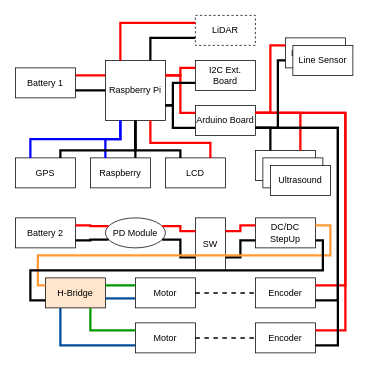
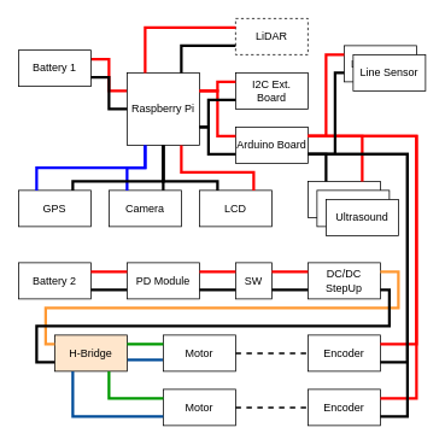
  <mxCell id="0" />
  <mxCell id="1" parent="0" />
  <mxCell id="2" style="edgeStyle=orthogonalEdgeStyle;rounded=0;orthogonalLoop=1;jettySize=auto;html=1;exitX=1;exitY=0.25;exitDx=0;exitDy=0;entryX=0;entryY=0.25;entryDx=0;entryDy=0;strokeColor=#ff0000;strokeWidth=3;endArrow=none;endFill=0;" edge="1" parent="1" source="3" target="5"><mxGeometry relative="1" as="geometry" /></mxCell>
- <mxCell id="3" value="Battery 1" style="rounded=0;whiteSpace=wrap;html=1;" vertex="1" parent="1"><mxGeometry x="20" y="90" width="80" height="40" as="geometry" /></mxCell>
+ <mxCell id="3" value="Battery 1" style="rounded=0;whiteSpace=wrap;html=1;" vertex="1" parent="1"><mxGeometry x="20" y="55" width="80" height="40" as="geometry" /></mxCell>
  <mxCell id="4" value="Battery 2" style="rounded=0;whiteSpace=wrap;html=1;" vertex="1" parent="1"><mxGeometry x="20" y="290" width="80" height="40" as="geometry" /></mxCell>
  <mxCell id="5" value="Raspberry Pi" style="rounded=0;whiteSpace=wrap;html=1;" vertex="1" parent="1"><mxGeometry x="140" y="80" width="80" height="80" as="geometry" /></mxCell>
  <mxCell id="6" value="H-Bridge" style="rounded=0;whiteSpace=wrap;html=1;fillColor=#ffe6cc;" vertex="1" parent="1"><mxGeometry x="60" y="370" width="80" height="40" as="geometry" /></mxCell>
- <mxCell id="7" value="PD Module" style="ellipse;whiteSpace=wrap;html=1;" vertex="1" parent="1"><mxGeometry x="140" y="290" width="80" height="40" as="geometry" /></mxCell>
+ <mxCell id="7" value="PD Module" style="rounded=0;whiteSpace=wrap;html=1;" vertex="1" parent="1"><mxGeometry x="140" y="290" width="80" height="40" as="geometry" /></mxCell>
  <mxCell id="8" value="Motor" style="rounded=0;whiteSpace=wrap;html=1;" vertex="1" parent="1"><mxGeometry x="180" y="370" width="80" height="40" as="geometry" /></mxCell>
  <mxCell id="9" value="Encoder" style="rounded=0;whiteSpace=wrap;html=1;" vertex="1" parent="1"><mxGeometry x="340" y="370" width="80" height="40" as="geometry" /></mxCell>
  <mxCell id="10" value="Motor" style="rounded=0;whiteSpace=wrap;html=1;" vertex="1" parent="1"><mxGeometry x="180" y="430" width="80" height="40" as="geometry" /></mxCell>
  <mxCell id="11" value="Encoder" style="rounded=0;whiteSpace=wrap;html=1;" vertex="1" parent="1"><mxGeometry x="340" y="430" width="80" height="40" as="geometry" /></mxCell>
- <mxCell id="12" value="SW" style="rounded=0;whiteSpace=wrap;html=1;" vertex="1" parent="1"><mxGeometry x="260" y="290" width="40" height="70" as="geometry" /></mxCell>
+ <mxCell id="12" value="SW" style="rounded=0;whiteSpace=wrap;html=1;" vertex="1" parent="1"><mxGeometry x="260" y="290" width="40" height="40" as="geometry" /></mxCell>
  <mxCell id="13" value="DC/DC StepUp" style="rounded=0;whiteSpace=wrap;html=1;" vertex="1" parent="1"><mxGeometry x="340" y="290" width="80" height="40" as="geometry" /></mxCell>
  <mxCell id="14" style="edgeStyle=orthogonalEdgeStyle;rounded=0;orthogonalLoop=1;jettySize=auto;html=1;exitX=1;exitY=0.25;exitDx=0;exitDy=0;entryX=0;entryY=0.25;entryDx=0;entryDy=0;strokeColor=#ff0000;strokeWidth=3;endArrow=none;endFill=0;" edge="1" parent="1" source="4" target="7"><mxGeometry relative="1" as="geometry"><mxPoint x="110" y="160" as="sourcePoint" /><mxPoint x="230" y="160" as="targetPoint" /></mxGeometry></mxCell>
  <mxCell id="15" style="edgeStyle=orthogonalEdgeStyle;rounded=0;orthogonalLoop=1;jettySize=auto;html=1;exitX=1;exitY=0.75;exitDx=0;exitDy=0;entryX=0;entryY=0.75;entryDx=0;entryDy=0;strokeColor=#000000;strokeWidth=3;endArrow=none;endFill=0;" edge="1" parent="1" source="4" target="7"><mxGeometry relative="1" as="geometry"><mxPoint x="110" y="310" as="sourcePoint" /><mxPoint x="150" y="310" as="targetPoint" /></mxGeometry></mxCell>
  <mxCell id="16" style="edgeStyle=orthogonalEdgeStyle;rounded=0;orthogonalLoop=1;jettySize=auto;html=1;exitX=1;exitY=0.75;exitDx=0;exitDy=0;entryX=0;entryY=0.5;entryDx=0;entryDy=0;strokeColor=#000000;strokeWidth=3;endArrow=none;endFill=0;" edge="1" parent="1" source="3" target="5"><mxGeometry relative="1" as="geometry"><mxPoint x="110" y="110" as="sourcePoint" /><mxPoint x="230" y="120" as="targetPoint" /></mxGeometry></mxCell>
  <mxCell id="17" style="edgeStyle=orthogonalEdgeStyle;rounded=0;orthogonalLoop=1;jettySize=auto;html=1;exitX=1;exitY=0.25;exitDx=0;exitDy=0;entryX=0;entryY=0.25;entryDx=0;entryDy=0;strokeColor=#ff0000;strokeWidth=3;endArrow=none;endFill=0;" edge="1" parent="1" source="7" target="12"><mxGeometry relative="1" as="geometry"><mxPoint x="110" y="310" as="sourcePoint" /><mxPoint x="150" y="310" as="targetPoint" /></mxGeometry></mxCell>
  <mxCell id="18" style="edgeStyle=orthogonalEdgeStyle;rounded=0;orthogonalLoop=1;jettySize=auto;html=1;entryX=0;entryY=0.75;entryDx=0;entryDy=0;strokeColor=#000000;strokeWidth=3;endArrow=none;endFill=0;exitX=1;exitY=0.75;exitDx=0;exitDy=0;" edge="1" parent="1" source="7" target="12"><mxGeometry relative="1" as="geometry"><mxPoint x="240" y="340" as="sourcePoint" /><mxPoint x="150" y="330" as="targetPoint" /></mxGeometry></mxCell>
  <mxCell id="19" style="edgeStyle=orthogonalEdgeStyle;rounded=0;orthogonalLoop=1;jettySize=auto;html=1;exitX=1;exitY=0.25;exitDx=0;exitDy=0;entryX=0;entryY=0.25;entryDx=0;entryDy=0;strokeColor=#ff0000;strokeWidth=3;endArrow=none;endFill=0;" edge="1" parent="1" source="12" target="13"><mxGeometry relative="1" as="geometry"><mxPoint x="230" y="310" as="sourcePoint" /><mxPoint x="270" y="310" as="targetPoint" /></mxGeometry></mxCell>
  <mxCell id="20" style="edgeStyle=orthogonalEdgeStyle;rounded=0;orthogonalLoop=1;jettySize=auto;html=1;entryX=0;entryY=0.75;entryDx=0;entryDy=0;strokeColor=#000000;strokeWidth=3;endArrow=none;endFill=0;exitX=1;exitY=0.75;exitDx=0;exitDy=0;" edge="1" parent="1" source="12" target="13"><mxGeometry relative="1" as="geometry"><mxPoint x="230" y="330" as="sourcePoint" /><mxPoint x="270" y="330" as="targetPoint" /></mxGeometry></mxCell>
  <mxCell id="21" style="edgeStyle=orthogonalEdgeStyle;rounded=0;orthogonalLoop=1;jettySize=auto;html=1;exitX=1;exitY=0.25;exitDx=0;exitDy=0;entryX=0;entryY=0.25;entryDx=0;entryDy=0;strokeColor=#FF9933;strokeWidth=3;endArrow=none;endFill=0;" edge="1" parent="1" source="13" target="6"><mxGeometry relative="1" as="geometry"><mxPoint x="310" y="310" as="sourcePoint" /><mxPoint x="350" y="310" as="targetPoint" /><Array as="points"><mxPoint x="440" y="300" /><mxPoint x="440" y="340" /><mxPoint x="50" y="340" /><mxPoint x="50" y="380" /></Array></mxGeometry></mxCell>
  <mxCell id="22" style="edgeStyle=orthogonalEdgeStyle;rounded=0;orthogonalLoop=1;jettySize=auto;html=1;entryX=1;entryY=0.75;entryDx=0;entryDy=0;strokeColor=#000000;strokeWidth=3;endArrow=none;endFill=0;exitX=0;exitY=0.75;exitDx=0;exitDy=0;" edge="1" parent="1" source="6" target="13"><mxGeometry relative="1" as="geometry"><mxPoint x="310" y="330" as="sourcePoint" /><mxPoint x="350" y="330" as="targetPoint" /><Array as="points"><mxPoint x="40" y="400" /><mxPoint x="40" y="360" /><mxPoint x="430" y="360" /><mxPoint x="430" y="320" /></Array></mxGeometry></mxCell>
  <mxCell id="23" style="edgeStyle=orthogonalEdgeStyle;rounded=0;orthogonalLoop=1;jettySize=auto;html=1;exitX=1;exitY=0.25;exitDx=0;exitDy=0;strokeColor=#009900;strokeWidth=3;endArrow=none;endFill=0;" edge="1" parent="1" source="6"><mxGeometry relative="1" as="geometry"><mxPoint x="230" y="310" as="sourcePoint" /><mxPoint x="180" y="380" as="targetPoint" /></mxGeometry></mxCell>
  <mxCell id="24" style="edgeStyle=orthogonalEdgeStyle;rounded=0;orthogonalLoop=1;jettySize=auto;html=1;exitX=1.008;exitY=0.685;exitDx=0;exitDy=0;strokeColor=#004C99;strokeWidth=3;endArrow=none;endFill=0;exitPerimeter=0;entryX=-0.007;entryY=0.685;entryDx=0;entryDy=0;entryPerimeter=0;" edge="1" parent="1" source="6" target="8"><mxGeometry relative="1" as="geometry"><mxPoint x="150" y="390" as="sourcePoint" /><mxPoint x="190" y="390" as="targetPoint" /></mxGeometry></mxCell>
  <mxCell id="25" style="edgeStyle=orthogonalEdgeStyle;rounded=0;orthogonalLoop=1;jettySize=auto;html=1;exitX=0.75;exitY=1;exitDx=0;exitDy=0;strokeColor=#009900;strokeWidth=3;endArrow=none;endFill=0;entryX=0;entryY=0.25;entryDx=0;entryDy=0;" edge="1" parent="1" source="6" target="10"><mxGeometry relative="1" as="geometry"><mxPoint x="150" y="390" as="sourcePoint" /><mxPoint x="190" y="390" as="targetPoint" /></mxGeometry></mxCell>
  <mxCell id="26" style="edgeStyle=orthogonalEdgeStyle;rounded=0;orthogonalLoop=1;jettySize=auto;html=1;exitX=0.25;exitY=1;exitDx=0;exitDy=0;strokeColor=#004C99;strokeWidth=3;endArrow=none;endFill=0;entryX=0;entryY=0.75;entryDx=0;entryDy=0;" edge="1" parent="1" source="6" target="10"><mxGeometry relative="1" as="geometry"><mxPoint x="151" y="407" as="sourcePoint" /><mxPoint x="189" y="407" as="targetPoint" /></mxGeometry></mxCell>
  <mxCell id="27" value="" style="endArrow=none;dashed=1;html=1;rounded=0;entryX=0;entryY=0.5;entryDx=0;entryDy=0;exitX=1;exitY=0.5;exitDx=0;exitDy=0;strokeWidth=2;" edge="1" parent="1" source="8" target="9"><mxGeometry width="50" height="50" relative="1" as="geometry"><mxPoint x="190" y="370" as="sourcePoint" /><mxPoint x="240" y="320" as="targetPoint" /></mxGeometry></mxCell>
  <mxCell id="28" value="" style="endArrow=none;dashed=1;html=1;rounded=0;entryX=0;entryY=0.5;entryDx=0;entryDy=0;exitX=1;exitY=0.5;exitDx=0;exitDy=0;strokeWidth=2;" edge="1" parent="1" source="10" target="11"><mxGeometry width="50" height="50" relative="1" as="geometry"><mxPoint x="270" y="400" as="sourcePoint" /><mxPoint x="310" y="400" as="targetPoint" /></mxGeometry></mxCell>
  <mxCell id="29" value="I2C Ext. Board" style="rounded=0;whiteSpace=wrap;html=1;" vertex="1" parent="1"><mxGeometry x="260" y="80" width="80" height="40" as="geometry" /></mxCell>
  <mxCell id="30" value="Arduino Board" style="rounded=0;whiteSpace=wrap;html=1;" vertex="1" parent="1"><mxGeometry x="260" y="140" width="80" height="40" as="geometry" /></mxCell>
  <mxCell id="31" value="GPS" style="rounded=0;whiteSpace=wrap;html=1;" vertex="1" parent="1"><mxGeometry x="20" y="210" width="80" height="40" as="geometry" /></mxCell>
  <mxCell id="32" value="LCD" style="rounded=0;whiteSpace=wrap;html=1;" vertex="1" parent="1"><mxGeometry x="220" y="210" width="80" height="40" as="geometry" /></mxCell>
- <mxCell id="33" value="Raspberry" style="rounded=0;whiteSpace=wrap;html=1;" vertex="1" parent="1"><mxGeometry x="120" y="210" width="80" height="40" as="geometry" /></mxCell>
+ <mxCell id="33" value="Camera" style="rounded=0;whiteSpace=wrap;html=1;" vertex="1" parent="1"><mxGeometry x="120" y="210" width="80" height="40" as="geometry" /></mxCell>
  <mxCell id="34" style="edgeStyle=orthogonalEdgeStyle;rounded=0;orthogonalLoop=1;jettySize=auto;html=1;exitX=0.5;exitY=1;exitDx=0;exitDy=0;" edge="1" parent="1" source="29" target="29"><mxGeometry relative="1" as="geometry" /></mxCell>
  <mxCell id="35" style="edgeStyle=orthogonalEdgeStyle;rounded=0;orthogonalLoop=1;jettySize=auto;html=1;exitX=1;exitY=0.25;exitDx=0;exitDy=0;entryX=0;entryY=0.25;entryDx=0;entryDy=0;strokeColor=#ff0000;strokeWidth=3;endArrow=none;endFill=0;" edge="1" parent="1" source="5" target="29"><mxGeometry relative="1" as="geometry"><mxPoint x="110" y="110" as="sourcePoint" /><mxPoint x="150" y="110" as="targetPoint" /></mxGeometry></mxCell>
  <mxCell id="36" style="edgeStyle=orthogonalEdgeStyle;rounded=0;orthogonalLoop=1;jettySize=auto;html=1;exitX=1;exitY=0.25;exitDx=0;exitDy=0;entryX=0;entryY=0.25;entryDx=0;entryDy=0;strokeColor=#ff0000;strokeWidth=3;endArrow=none;endFill=0;" edge="1" parent="1" source="5" target="30"><mxGeometry relative="1" as="geometry"><mxPoint x="230" y="110" as="sourcePoint" /><mxPoint x="270" y="110" as="targetPoint" /></mxGeometry></mxCell>
  <mxCell id="37" style="edgeStyle=orthogonalEdgeStyle;rounded=0;orthogonalLoop=1;jettySize=auto;html=1;exitX=1;exitY=0.75;exitDx=0;exitDy=0;entryX=0;entryY=0.75;entryDx=0;entryDy=0;strokeColor=#000000;strokeWidth=3;endArrow=none;endFill=0;" edge="1" parent="1" source="5" target="30"><mxGeometry relative="1" as="geometry"><mxPoint x="110" y="130" as="sourcePoint" /><mxPoint x="150" y="130" as="targetPoint" /><Array as="points"><mxPoint x="230" y="140" /><mxPoint x="230" y="170" /></Array></mxGeometry></mxCell>
  <mxCell id="38" style="edgeStyle=orthogonalEdgeStyle;rounded=0;orthogonalLoop=1;jettySize=auto;html=1;exitX=1;exitY=0.75;exitDx=0;exitDy=0;entryX=0;entryY=0.75;entryDx=0;entryDy=0;strokeColor=#000000;strokeWidth=3;endArrow=none;endFill=0;" edge="1" parent="1" source="5" target="29"><mxGeometry relative="1" as="geometry"><mxPoint x="230" y="150" as="sourcePoint" /><mxPoint x="270" y="180" as="targetPoint" /><Array as="points"><mxPoint x="230" y="140" /><mxPoint x="230" y="110" /></Array></mxGeometry></mxCell>
  <mxCell id="39" style="edgeStyle=orthogonalEdgeStyle;rounded=0;orthogonalLoop=1;jettySize=auto;html=1;exitX=0.25;exitY=1;exitDx=0;exitDy=0;entryX=0.25;entryY=0;entryDx=0;entryDy=0;strokeColor=#0000FF;strokeWidth=3;endArrow=none;endFill=0;" edge="1" parent="1" source="5" target="31"><mxGeometry relative="1" as="geometry"><mxPoint x="110" y="110" as="sourcePoint" /><mxPoint x="150" y="110" as="targetPoint" /></mxGeometry></mxCell>
  <mxCell id="40" style="edgeStyle=orthogonalEdgeStyle;rounded=0;orthogonalLoop=1;jettySize=auto;html=1;exitX=0.75;exitY=1;exitDx=0;exitDy=0;entryX=0.75;entryY=0;entryDx=0;entryDy=0;strokeColor=#ff0000;strokeWidth=3;endArrow=none;endFill=0;" edge="1" parent="1" source="5" target="32"><mxGeometry relative="1" as="geometry"><mxPoint x="110" y="110" as="sourcePoint" /><mxPoint x="150" y="110" as="targetPoint" /><Array as="points"><mxPoint x="200" y="190" /><mxPoint x="280" y="190" /></Array></mxGeometry></mxCell>
  <mxCell id="41" style="edgeStyle=orthogonalEdgeStyle;rounded=0;orthogonalLoop=1;jettySize=auto;html=1;exitX=0.25;exitY=1;exitDx=0;exitDy=0;entryX=0.25;entryY=0;entryDx=0;entryDy=0;strokeColor=#0000FF;strokeWidth=3;endArrow=none;endFill=0;" edge="1" parent="1" source="5" target="33"><mxGeometry relative="1" as="geometry"><mxPoint x="170" y="170" as="sourcePoint" /><mxPoint x="50" y="220" as="targetPoint" /></mxGeometry></mxCell>
  <mxCell id="42" style="edgeStyle=orthogonalEdgeStyle;rounded=0;orthogonalLoop=1;jettySize=auto;html=1;exitX=0.5;exitY=1;exitDx=0;exitDy=0;entryX=0.25;entryY=0;entryDx=0;entryDy=0;strokeColor=#000000;strokeWidth=3;endArrow=none;endFill=0;" edge="1" parent="1" source="5" target="32"><mxGeometry relative="1" as="geometry"><mxPoint x="230" y="150" as="sourcePoint" /><mxPoint x="270" y="180" as="targetPoint" /><Array as="points"><mxPoint x="180" y="200" /><mxPoint x="240" y="200" /></Array></mxGeometry></mxCell>
  <mxCell id="43" style="edgeStyle=orthogonalEdgeStyle;rounded=0;orthogonalLoop=1;jettySize=auto;html=1;exitX=0.5;exitY=1;exitDx=0;exitDy=0;entryX=0.75;entryY=0;entryDx=0;entryDy=0;strokeColor=#000000;strokeWidth=3;endArrow=none;endFill=0;" edge="1" parent="1" source="5" target="33"><mxGeometry relative="1" as="geometry"><mxPoint x="190" y="170" as="sourcePoint" /><mxPoint x="250" y="220" as="targetPoint" /><Array as="points"><mxPoint x="180" y="190" /><mxPoint x="180" y="190" /></Array></mxGeometry></mxCell>
  <mxCell id="44" style="edgeStyle=orthogonalEdgeStyle;rounded=0;orthogonalLoop=1;jettySize=auto;html=1;exitX=0.5;exitY=1;exitDx=0;exitDy=0;entryX=0.75;entryY=0;entryDx=0;entryDy=0;strokeColor=#000000;strokeWidth=3;endArrow=none;endFill=0;" edge="1" parent="1" source="5" target="31"><mxGeometry relative="1" as="geometry"><mxPoint x="190" y="170" as="sourcePoint" /><mxPoint x="190" y="220" as="targetPoint" /><Array as="points"><mxPoint x="180" y="200" /><mxPoint x="80" y="200" /></Array></mxGeometry></mxCell>
  <mxCell id="45" value="Ultrasound" style="rounded=0;whiteSpace=wrap;html=1;" vertex="1" parent="1"><mxGeometry x="340" y="200" width="80" height="40" as="geometry" /></mxCell>
  <mxCell id="46" value="Ultrasound" style="rounded=0;whiteSpace=wrap;html=1;" vertex="1" parent="1"><mxGeometry x="350" y="210" width="80" height="40" as="geometry" /></mxCell>
  <mxCell id="47" value="Ultrasound" style="rounded=0;whiteSpace=wrap;html=1;" vertex="1" parent="1"><mxGeometry x="360" y="220" width="80" height="40" as="geometry" /></mxCell>
  <mxCell id="48" style="edgeStyle=orthogonalEdgeStyle;rounded=0;orthogonalLoop=1;jettySize=auto;html=1;exitX=1;exitY=0.25;exitDx=0;exitDy=0;entryX=0.75;entryY=0;entryDx=0;entryDy=0;strokeColor=#ff0000;strokeWidth=3;endArrow=none;endFill=0;" edge="1" parent="1" source="30" target="45"><mxGeometry relative="1" as="geometry"><mxPoint x="210" y="170" as="sourcePoint" /><mxPoint x="290" y="220" as="targetPoint" /><Array as="points"><mxPoint x="400" y="150" /></Array></mxGeometry></mxCell>
  <mxCell id="49" style="edgeStyle=orthogonalEdgeStyle;rounded=0;orthogonalLoop=1;jettySize=auto;html=1;exitX=1;exitY=0.75;exitDx=0;exitDy=0;entryX=0.25;entryY=0;entryDx=0;entryDy=0;strokeColor=#000000;strokeWidth=3;endArrow=none;endFill=0;" edge="1" parent="1" source="30" target="45"><mxGeometry relative="1" as="geometry"><mxPoint x="230" y="150" as="sourcePoint" /><mxPoint x="270" y="180" as="targetPoint" /><Array as="points"><mxPoint x="360" y="170" /></Array></mxGeometry></mxCell>
  <mxCell id="50" value="LiDAR" style="rounded=0;whiteSpace=wrap;html=1;dashed=1;" vertex="1" parent="1"><mxGeometry x="260" y="20" width="80" height="40" as="geometry" /></mxCell>
  <mxCell id="51" style="edgeStyle=orthogonalEdgeStyle;rounded=0;orthogonalLoop=1;jettySize=auto;html=1;exitX=0.25;exitY=0;exitDx=0;exitDy=0;entryX=0;entryY=0.25;entryDx=0;entryDy=0;strokeColor=#ff0000;strokeWidth=3;endArrow=none;endFill=0;" edge="1" parent="1" source="5" target="50"><mxGeometry relative="1" as="geometry"><mxPoint x="230" y="110" as="sourcePoint" /><mxPoint x="270" y="100" as="targetPoint" /></mxGeometry></mxCell>
  <mxCell id="52" style="edgeStyle=orthogonalEdgeStyle;rounded=0;orthogonalLoop=1;jettySize=auto;html=1;entryX=0.75;entryY=0;entryDx=0;entryDy=0;strokeColor=#000000;strokeWidth=3;endArrow=none;endFill=0;exitX=0;exitY=0.75;exitDx=0;exitDy=0;" edge="1" parent="1" source="50" target="5"><mxGeometry relative="1" as="geometry"><mxPoint x="180" y="60" as="sourcePoint" /><mxPoint x="150" y="130" as="targetPoint" /></mxGeometry></mxCell>
  <mxCell id="53" style="edgeStyle=orthogonalEdgeStyle;rounded=0;orthogonalLoop=1;jettySize=auto;html=1;exitX=1;exitY=0.25;exitDx=0;exitDy=0;entryX=1;entryY=0.25;entryDx=0;entryDy=0;strokeColor=#ff0000;strokeWidth=3;endArrow=none;endFill=0;" edge="1" parent="1" source="30" target="11"><mxGeometry relative="1" as="geometry"><mxPoint x="350" y="160" as="sourcePoint" /><mxPoint x="410" y="210" as="targetPoint" /><Array as="points"><mxPoint x="460" y="150" /><mxPoint x="460" y="440" /></Array></mxGeometry></mxCell>
  <mxCell id="54" style="edgeStyle=orthogonalEdgeStyle;rounded=0;orthogonalLoop=1;jettySize=auto;html=1;exitX=1;exitY=0.25;exitDx=0;exitDy=0;entryX=1;entryY=0.25;entryDx=0;entryDy=0;strokeColor=#ff0000;strokeWidth=3;endArrow=none;endFill=0;" edge="1" parent="1" source="30" target="9"><mxGeometry relative="1" as="geometry"><mxPoint x="350" y="160" as="sourcePoint" /><mxPoint x="430" y="450" as="targetPoint" /><Array as="points"><mxPoint x="460" y="150" /><mxPoint x="460" y="380" /></Array></mxGeometry></mxCell>
  <mxCell id="55" style="edgeStyle=orthogonalEdgeStyle;rounded=0;orthogonalLoop=1;jettySize=auto;html=1;exitX=1;exitY=0.75;exitDx=0;exitDy=0;entryX=1;entryY=0.75;entryDx=0;entryDy=0;strokeColor=#000000;strokeWidth=3;endArrow=none;endFill=0;" edge="1" parent="1" source="30" target="9"><mxGeometry relative="1" as="geometry"><mxPoint x="350" y="180" as="sourcePoint" /><mxPoint x="370" y="210" as="targetPoint" /><Array as="points"><mxPoint x="450" y="170" /><mxPoint x="450" y="400" /></Array></mxGeometry></mxCell>
  <mxCell id="56" style="edgeStyle=orthogonalEdgeStyle;rounded=0;orthogonalLoop=1;jettySize=auto;html=1;exitX=1;exitY=0.75;exitDx=0;exitDy=0;entryX=1;entryY=0.75;entryDx=0;entryDy=0;strokeColor=#000000;strokeWidth=3;endArrow=none;endFill=0;" edge="1" parent="1" source="30" target="11"><mxGeometry relative="1" as="geometry"><mxPoint x="350" y="180" as="sourcePoint" /><mxPoint x="430" y="410" as="targetPoint" /><Array as="points"><mxPoint x="450" y="170" /><mxPoint x="450" y="460" /></Array></mxGeometry></mxCell>
  <mxCell id="57" value="Line Sensor" style="rounded=0;whiteSpace=wrap;html=1;" vertex="1" parent="1"><mxGeometry x="380" y="50" width="80" height="40" as="geometry" /></mxCell>
  <mxCell id="58" value="Line Sensor" style="rounded=0;whiteSpace=wrap;html=1;" vertex="1" parent="1"><mxGeometry x="390" y="60" width="80" height="40" as="geometry" /></mxCell>
  <mxCell id="59" style="edgeStyle=orthogonalEdgeStyle;rounded=0;orthogonalLoop=1;jettySize=auto;html=1;exitX=1;exitY=0.25;exitDx=0;exitDy=0;entryX=0;entryY=0.25;entryDx=0;entryDy=0;strokeColor=#ff0000;strokeWidth=3;endArrow=none;endFill=0;" edge="1" parent="1" source="30" target="57"><mxGeometry relative="1" as="geometry"><mxPoint x="350" y="160" as="sourcePoint" /><mxPoint x="430" y="390" as="targetPoint" /><Array as="points"><mxPoint x="360" y="150" /><mxPoint x="360" y="60" /></Array></mxGeometry></mxCell>
  <mxCell id="60" style="edgeStyle=orthogonalEdgeStyle;rounded=0;orthogonalLoop=1;jettySize=auto;html=1;exitX=1;exitY=0.75;exitDx=0;exitDy=0;entryX=0;entryY=0.75;entryDx=0;entryDy=0;strokeColor=#000000;strokeWidth=3;endArrow=none;endFill=0;" edge="1" parent="1" source="30" target="57"><mxGeometry relative="1" as="geometry"><mxPoint x="110" y="130" as="sourcePoint" /><mxPoint x="150" y="130" as="targetPoint" /><Array as="points"><mxPoint x="370" y="170" /><mxPoint x="370" y="80" /></Array></mxGeometry></mxCell>
